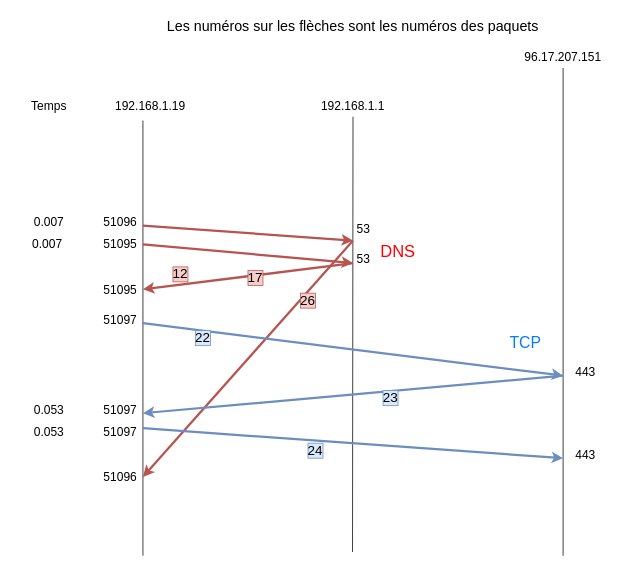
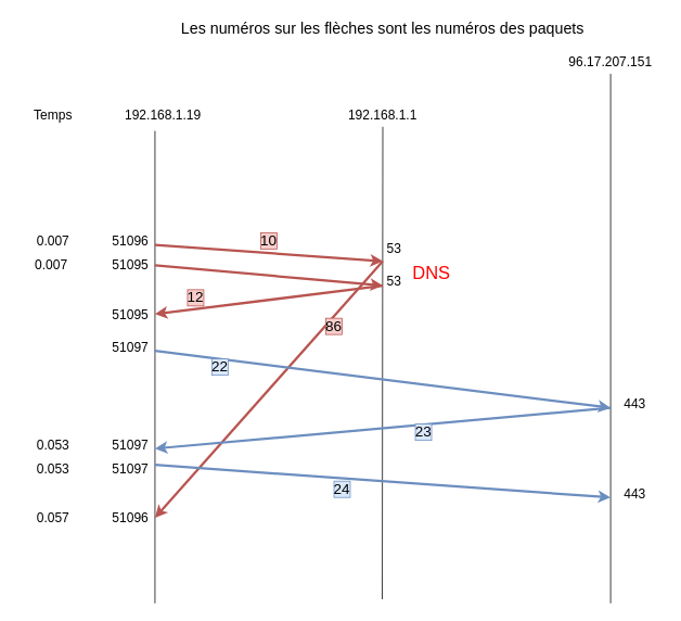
  <mxCell id="0" />
  <mxCell id="1" parent="0" />
  <mxCell id="2" value="" style="endArrow=none;html=1;rounded=0;" parent="1" edge="1"><mxGeometry width="50" height="50" relative="1" as="geometry"><mxPoint x="190" y="740" as="sourcePoint" /><mxPoint x="190" y="160" as="targetPoint" /></mxGeometry></mxCell>
  <mxCell id="3" value="" style="endArrow=none;html=1;rounded=0;entryX=0.5;entryY=1;entryDx=0;entryDy=0;" parent="1" edge="1" target="7"><mxGeometry width="50" height="50" relative="1" as="geometry"><mxPoint x="469.33" y="735" as="sourcePoint" /><mxPoint x="469" y="170" as="targetPoint" /></mxGeometry></mxCell>
  <mxCell id="4" value="" style="endArrow=none;html=1;rounded=0;entryX=0.5;entryY=1;entryDx=0;entryDy=0;" parent="1" edge="1" target="8"><mxGeometry width="50" height="50" relative="1" as="geometry"><mxPoint x="750" y="740" as="sourcePoint" /><mxPoint x="750" y="170" as="targetPoint" /></mxGeometry></mxCell>
  <mxCell id="5" value="&lt;font style=&quot;font-size: 16px;&quot;&gt;Temps&lt;/font&gt;" style="text;strokeColor=none;align=center;fillColor=none;html=1;verticalAlign=middle;whiteSpace=wrap;rounded=0;strokeWidth=3;" parent="1" vertex="1"><mxGeometry x="20" y="115" width="90" height="50" as="geometry" /></mxCell>
  <mxCell id="6" value="&lt;font style=&quot;font-size: 16px;&quot;&gt;192.168.1.19&lt;/font&gt;" style="text;strokeColor=none;align=center;fillColor=none;html=1;verticalAlign=middle;whiteSpace=wrap;rounded=0;" parent="1" vertex="1"><mxGeometry x="170" y="130" width="60" height="20" as="geometry" /></mxCell>
  <mxCell id="7" value="&lt;font style=&quot;font-size: 16px;&quot;&gt;192.168.1.1&lt;/font&gt;" style="text;strokeColor=none;align=center;fillColor=none;html=1;verticalAlign=middle;whiteSpace=wrap;rounded=0;" parent="1" vertex="1"><mxGeometry x="440" y="125" width="60" height="30" as="geometry" /></mxCell>
  <mxCell id="8" value="&lt;font style=&quot;font-size: 16px;&quot;&gt;96.17.207.151&lt;/font&gt;" style="text;strokeColor=none;align=center;fillColor=none;html=1;verticalAlign=middle;whiteSpace=wrap;rounded=0;" parent="1" vertex="1"><mxGeometry x="720" y="60" width="60" height="30" as="geometry" /></mxCell>
  <mxCell id="9" value="" style="endArrow=classic;html=1;fillColor=#f8cecc;strokeColor=#b85450;rounded=0;strokeWidth=3;" parent="1" edge="1"><mxGeometry width="50" height="50" relative="1" as="geometry"><mxPoint x="190" y="300" as="sourcePoint" /><mxPoint x="470" y="320" as="targetPoint" /></mxGeometry></mxCell>
  <mxCell id="10" value="&lt;font style=&quot;font-size: 16px;&quot;&gt;51096&lt;/font&gt;" style="text;strokeColor=none;align=center;fillColor=none;html=1;verticalAlign=middle;whiteSpace=wrap;rounded=0;" parent="1" vertex="1"><mxGeometry x="130" y="280" width="60" height="30" as="geometry" /></mxCell>
  <mxCell id="11" value="&lt;font style=&quot;font-size: 16px;&quot;&gt;53&lt;/font&gt;" style="text;strokeColor=none;align=center;fillColor=none;html=1;verticalAlign=middle;whiteSpace=wrap;rounded=0;" parent="1" vertex="1"><mxGeometry x="454" y="290" width="60" height="30" as="geometry" /></mxCell>
  <mxCell id="12" value="&lt;font style=&quot;font-size: 16px;&quot;&gt;0.007&lt;/font&gt;" style="text;strokeColor=none;align=center;fillColor=none;html=1;verticalAlign=middle;whiteSpace=wrap;rounded=0;" parent="1" vertex="1"><mxGeometry x="35" y="280" width="60" height="30" as="geometry" /></mxCell>
  <mxCell id="13" value="" style="endArrow=classic;html=1;rounded=0;entryX=1;entryY=0.5;entryDx=0;entryDy=0;fillColor=#f8cecc;strokeColor=#b85450;strokeWidth=3;" parent="1" target="15" edge="1"><mxGeometry width="50" height="50" relative="1" as="geometry"><mxPoint x="470" y="320" as="sourcePoint" /><mxPoint x="190" y="420" as="targetPoint" /></mxGeometry></mxCell>
+ <mxCell id="14" value="&lt;font style=&quot;font-size: 16px;&quot;&gt;0.057&lt;/font&gt;" style="text;strokeColor=none;align=center;fillColor=none;html=1;verticalAlign=middle;whiteSpace=wrap;rounded=0;" parent="1" vertex="1"><mxGeometry x="35" y="620" width="60" height="30" as="geometry" /></mxCell>
  <mxCell id="15" value="&lt;font style=&quot;font-size: 16px;&quot;&gt;51096&lt;/font&gt;" style="text;strokeColor=none;align=center;fillColor=none;html=1;verticalAlign=middle;whiteSpace=wrap;rounded=0;" parent="1" vertex="1"><mxGeometry x="130" y="620" width="60" height="30" as="geometry" /></mxCell>
  <mxCell id="16" value="" style="endArrow=classic;html=1;rounded=0;fillColor=#f8cecc;strokeColor=#b85450;strokeWidth=3;" parent="1" edge="1"><mxGeometry width="50" height="50" relative="1" as="geometry"><mxPoint x="190" y="325" as="sourcePoint" /><mxPoint x="470" y="350" as="targetPoint" /></mxGeometry></mxCell>
  <mxCell id="17" value="&lt;font style=&quot;font-size: 16px;&quot;&gt;53&lt;/font&gt;" style="text;strokeColor=none;align=center;fillColor=none;html=1;verticalAlign=middle;whiteSpace=wrap;rounded=0;" parent="1" vertex="1"><mxGeometry x="454" y="330" width="60" height="30" as="geometry" /></mxCell>
  <mxCell id="18" value="" style="endArrow=classic;html=1;rounded=0;entryX=1;entryY=0.5;entryDx=0;entryDy=0;fillColor=#f8cecc;strokeColor=#b85450;strokeWidth=3;" parent="1" edge="1"><mxGeometry width="50" height="50" relative="1" as="geometry"><mxPoint x="470" y="350" as="sourcePoint" /><mxPoint x="190" y="385" as="targetPoint" /></mxGeometry></mxCell>
  <mxCell id="19" value="&lt;font style=&quot;font-size: 16px;&quot;&gt;0.007&amp;nbsp;&lt;/font&gt;&lt;span style=&quot;border-color: var(--border-color); font-size: 16px;&quot;&gt; &lt;/span&gt;" style="text;strokeColor=none;align=center;fillColor=none;html=1;verticalAlign=middle;whiteSpace=wrap;rounded=0;" parent="1" vertex="1"><mxGeometry x="35" y="310" width="60" height="30" as="geometry" /></mxCell>
  <mxCell id="20" value="&lt;font style=&quot;font-size: 16px;&quot;&gt;51095&lt;/font&gt;" style="text;strokeColor=none;align=center;fillColor=none;html=1;verticalAlign=middle;whiteSpace=wrap;rounded=0;" parent="1" vertex="1"><mxGeometry x="130" y="310" width="60" height="30" as="geometry" /></mxCell>
  <mxCell id="21" value="&lt;font style=&quot;font-size: 16px;&quot;&gt;51095&lt;/font&gt;" style="text;strokeColor=none;align=center;fillColor=none;html=1;verticalAlign=middle;whiteSpace=wrap;rounded=0;" parent="1" vertex="1"><mxGeometry x="130" y="370" width="60" height="30" as="geometry" /></mxCell>
  <mxCell id="22" value="" style="endArrow=classic;html=1;rounded=0;fillColor=#dae8fc;strokeColor=#6c8ebf;strokeWidth=3;" parent="1" edge="1"><mxGeometry width="50" height="50" relative="1" as="geometry"><mxPoint x="190" y="430" as="sourcePoint" /><mxPoint x="750" y="500" as="targetPoint" /></mxGeometry></mxCell>
  <mxCell id="23" value="&lt;font style=&quot;font-size: 16px;&quot;&gt;51097&lt;/font&gt;" style="text;strokeColor=none;align=center;fillColor=none;html=1;verticalAlign=middle;whiteSpace=wrap;rounded=0;" parent="1" vertex="1"><mxGeometry x="130" y="410" width="60" height="30" as="geometry" /></mxCell>
  <mxCell id="24" value="&lt;font style=&quot;font-size: 16px;&quot;&gt;443&lt;/font&gt;" style="text;strokeColor=none;align=center;fillColor=none;html=1;verticalAlign=middle;whiteSpace=wrap;rounded=0;" parent="1" vertex="1"><mxGeometry x="750" y="480" width="60" height="30" as="geometry" /></mxCell>
  <mxCell id="25" value="" style="endArrow=classic;html=1;rounded=0;fillColor=#dae8fc;strokeColor=#6c8ebf;strokeWidth=3;" parent="1" edge="1"><mxGeometry width="50" height="50" relative="1" as="geometry"><mxPoint x="750" y="500" as="sourcePoint" /><mxPoint x="190" y="550" as="targetPoint" /></mxGeometry></mxCell>
  <mxCell id="26" value="&lt;font style=&quot;font-size: 16px;&quot;&gt;51097&lt;/font&gt;" style="text;strokeColor=none;align=center;fillColor=none;html=1;verticalAlign=middle;whiteSpace=wrap;rounded=0;" parent="1" vertex="1"><mxGeometry x="130" y="530" width="60" height="30" as="geometry" /></mxCell>
  <mxCell id="27" value="&lt;font style=&quot;font-size: 16px;&quot;&gt;0.053&lt;/font&gt;" style="text;strokeColor=none;align=center;fillColor=none;html=1;verticalAlign=middle;whiteSpace=wrap;rounded=0;" parent="1" vertex="1"><mxGeometry x="35" y="530" width="60" height="30" as="geometry" /></mxCell>
  <mxCell id="28" value="" style="endArrow=classic;html=1;rounded=0;fillColor=#dae8fc;strokeColor=#6c8ebf;strokeWidth=3;" parent="1" edge="1"><mxGeometry width="50" height="50" relative="1" as="geometry"><mxPoint x="190" y="570" as="sourcePoint" /><mxPoint x="750" y="610" as="targetPoint" /></mxGeometry></mxCell>
  <mxCell id="29" value="&lt;font style=&quot;font-size: 16px;&quot;&gt;0.053&lt;/font&gt;" style="text;strokeColor=none;align=center;fillColor=none;html=1;verticalAlign=middle;whiteSpace=wrap;rounded=0;" parent="1" vertex="1"><mxGeometry x="35" y="560" width="60" height="30" as="geometry" /></mxCell>
  <mxCell id="30" value="&lt;font style=&quot;font-size: 16px;&quot;&gt;51097&lt;/font&gt;" style="text;strokeColor=none;align=center;fillColor=none;html=1;verticalAlign=middle;whiteSpace=wrap;rounded=0;" parent="1" vertex="1"><mxGeometry x="130" y="560" width="60" height="30" as="geometry" /></mxCell>
  <mxCell id="31" value="&lt;font style=&quot;font-size: 16px;&quot;&gt;443&lt;/font&gt;" style="text;strokeColor=none;align=center;fillColor=none;html=1;verticalAlign=middle;whiteSpace=wrap;rounded=0;" parent="1" vertex="1"><mxGeometry x="750" y="590" width="60" height="30" as="geometry" /></mxCell>
  <mxCell id="32" value="&lt;font color=&quot;#ff0000&quot; style=&quot;font-size: 22px;&quot;&gt;DNS&lt;/font&gt;" style="text;strokeColor=none;align=center;fillColor=none;html=1;verticalAlign=middle;whiteSpace=wrap;rounded=0;" parent="1" vertex="1"><mxGeometry x="500" y="320" width="60" height="30" as="geometry" /></mxCell>
- <mxCell id="33" value="&lt;font color=&quot;#007fff&quot; style=&quot;font-size: 21px;&quot;&gt;TCP&lt;/font&gt;" style="text;strokeColor=none;align=center;fillColor=none;html=1;verticalAlign=middle;whiteSpace=wrap;rounded=0;" parent="1" vertex="1"><mxGeometry x="670" y="440" width="60" height="30" as="geometry" /></mxCell>
  <mxCell id="34" value="&lt;font style=&quot;font-size: 18px;&quot;&gt;12&lt;/font&gt;" style="text;strokeColor=#b85450;align=center;fillColor=#f8cecc;html=1;verticalAlign=middle;whiteSpace=wrap;rounded=0;" parent="1" vertex="1"><mxGeometry x="230" y="355" width="20" height="20" as="geometry" /></mxCell>
- <mxCell id="36" value="&lt;font style=&quot;font-size: 18px;&quot;&gt;17&lt;/font&gt;" style="text;strokeColor=#b85450;align=center;fillColor=#f8cecc;html=1;verticalAlign=middle;whiteSpace=wrap;rounded=0;" parent="1" vertex="1"><mxGeometry x="330" y="360" width="20" height="20" as="geometry" /></mxCell>
- <mxCell id="37" value="&lt;span style=&quot;font-size: 18px;&quot;&gt;26&lt;/span&gt;" style="text;strokeColor=#b85450;align=center;fillColor=#f8cecc;html=1;verticalAlign=middle;whiteSpace=wrap;rounded=0;" parent="1" vertex="1"><mxGeometry x="400" y="390" width="20" height="20" as="geometry" /></mxCell>
+ <mxCell id="35" value="&lt;font style=&quot;font-size: 18px;&quot;&gt;10&lt;/font&gt;" style="text;strokeColor=#b85450;align=center;fillColor=#f8cecc;html=1;verticalAlign=middle;whiteSpace=wrap;rounded=0;" parent="1" vertex="1"><mxGeometry x="320" y="285" width="20" height="20" as="geometry" /></mxCell>
+ <mxCell id="37" value="&lt;span style=&quot;font-size: 18px;&quot;&gt;86&lt;/span&gt;" style="text;strokeColor=#b85450;align=center;fillColor=#f8cecc;html=1;verticalAlign=middle;whiteSpace=wrap;rounded=0;" parent="1" vertex="1"><mxGeometry x="400" y="390" width="20" height="20" as="geometry" /></mxCell>
  <mxCell id="38" value="&lt;font style=&quot;font-size: 18px;&quot;&gt;22&lt;/font&gt;" style="text;strokeColor=#6c8ebf;align=center;fillColor=#dae8fc;html=1;verticalAlign=middle;whiteSpace=wrap;rounded=0;" parent="1" vertex="1"><mxGeometry x="260" y="440" width="20" height="20" as="geometry" /></mxCell>
  <mxCell id="39" value="&lt;font style=&quot;font-size: 18px;&quot;&gt;23&lt;/font&gt;" style="text;strokeColor=#6c8ebf;align=center;fillColor=#dae8fc;html=1;verticalAlign=middle;whiteSpace=wrap;rounded=0;" parent="1" vertex="1"><mxGeometry x="510" y="520" width="20" height="20" as="geometry" /></mxCell>
  <mxCell id="40" value="&lt;font style=&quot;font-size: 18px;&quot;&gt;24&lt;/font&gt;" style="text;strokeColor=#6c8ebf;align=center;fillColor=#dae8fc;html=1;verticalAlign=middle;whiteSpace=wrap;rounded=0;" parent="1" vertex="1"><mxGeometry x="410" y="590" width="20" height="20" as="geometry" /></mxCell>
  <mxCell id="41" value="&lt;font style=&quot;font-size: 19px;&quot;&gt;&amp;nbsp;Les numéros sur les flèches sont les numéros des paquets&amp;nbsp;&lt;/font&gt;" style="text;strokeColor=none;align=center;fillColor=none;html=1;verticalAlign=middle;whiteSpace=wrap;rounded=0;" parent="1" vertex="1"><mxGeometry x="125" y="20" width="690" height="30" as="geometry" /></mxCell>
